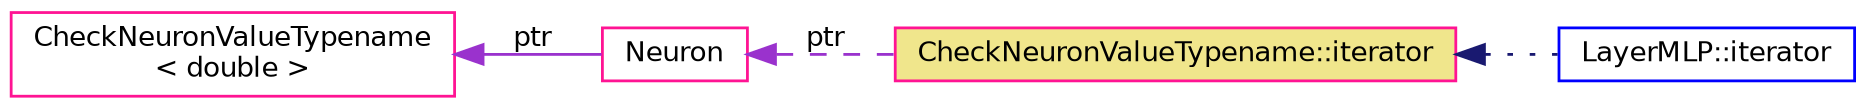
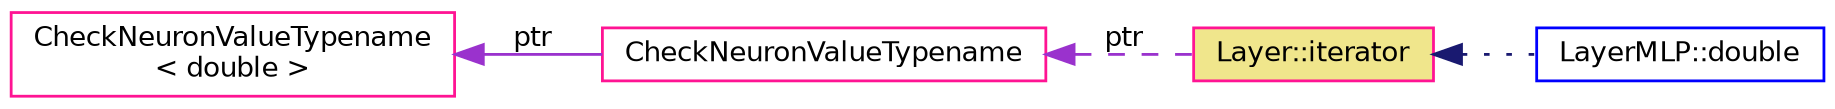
  digraph {
    rankdir=LR
    node [color=deeppink fillcolor=white fontname=Helvetica fontsize=10 shape=record style=filled]
    edge [color=darkorchid3 dir=back fontname=Helvetica fontsize=10 labelfontname=Helvetica labelfontsize=10]
-   n1 [color=blue fontcolor=black height=0.2 label="LayerMLP::iterator" width=0.4]
-   n2 [fillcolor=khaki height=0.2 label="CheckNeuronValueTypename::iterator" width=0.4]
-   n3 [height=0.2 label=Neuron width=0.4]
+   n1 [color=blue fontcolor=black height=0.2 label="LayerMLP::double" width=0.4]
+   n2 [fillcolor=khaki height=0.2 label="Layer::iterator" width=0.4]
+   n3 [height=0.2 label=CheckNeuronValueTypename width=0.4]
    n4 [height=0.2 label="CheckNeuronValueTypename\l\< double \>" width=0.4]
    n2 -> n1 [color=midnightblue style=dotted]
    n3 -> n2 [label=" ptr" style=dashed]
    n4 -> n3 [label=" ptr" style=solid]
  }
